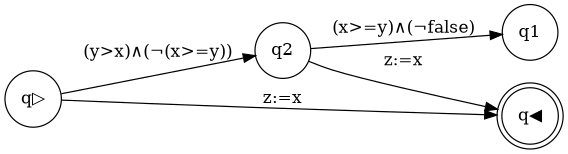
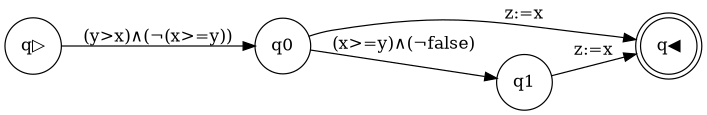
  digraph {
    rankdir=LR
    node [shape=circle]
    "q▷"
-   q2
+   q2 [label=q0]
    "q◀" [shape=doublecircle]
    q1
    "q▷" -> q2 [label="(y>x)∧(¬(x>=y))"]
    q2 -> "q◀" [label="z:=x"]
    q2 -> q1 [label="(x>=y)∧(¬false)"]
-   "q▷" -> "q◀" [label="z:=x"]
+   q1 -> "q◀" [label="z:=x"]
  }
